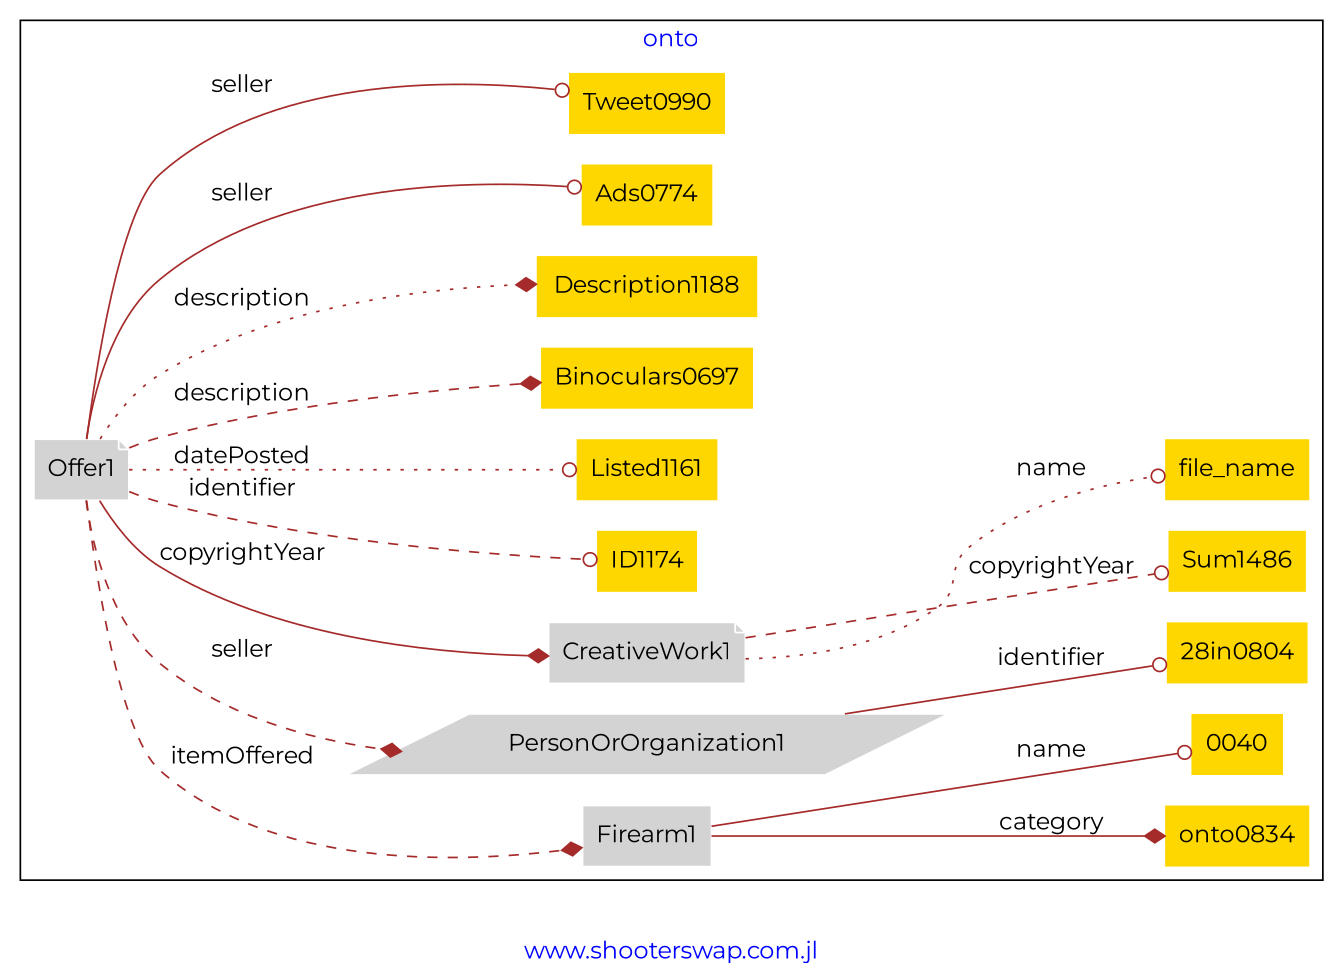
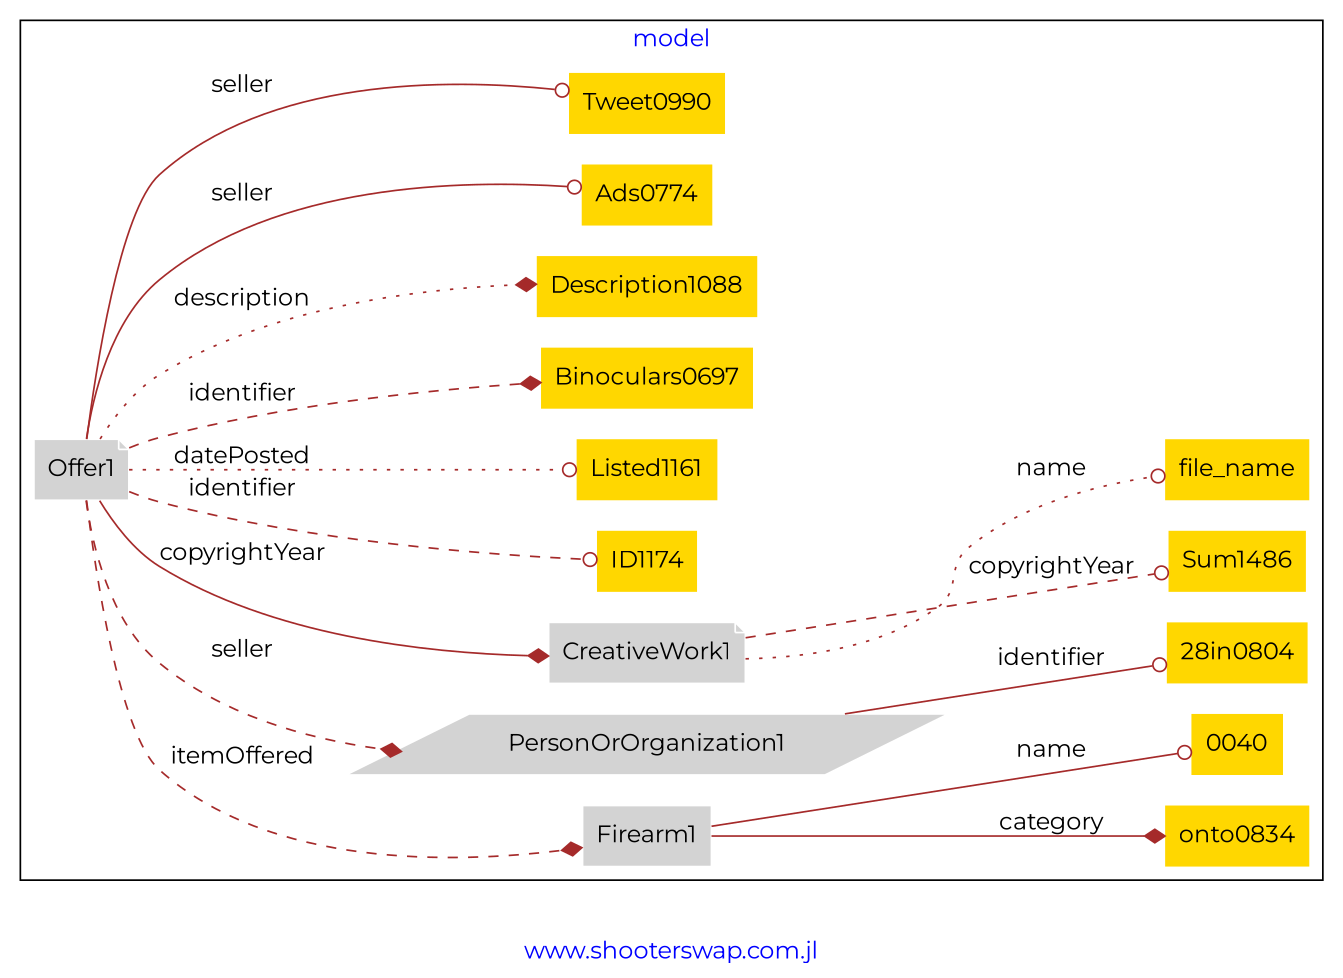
  digraph {
    fontcolor=blue
    fontname=Montserrat
    label="www.shooterswap.com.jl"
    rankdir=LR
    remincross=true
    node [fillcolor=gold fontname=Montserrat shape=plaintext style=filled]
    edge [arrowhead=odot color=brown fontcolor=black fontname=Montserrat style=solid]
    n1 [color=white fillcolor=lightgray label=Firearm1 shape=box]
    n2 [label=onto0834]
    n3 [label=0040]
    n4 [color=white fillcolor=lightgray label=PersonOrOrganization1 shape=parallelogram]
    n5 [label="28in0804"]
    n6 [color=white fillcolor=lightgray label=CreativeWork1 shape=note]
    n7 [label=Sum1486]
    n8 [label=file_name]
    n9 [color=white fillcolor=lightgray label=Offer1 shape=note]
    n10 [label=ID1174]
    n11 [label=Listed1161]
    n12 [label=Binoculars0697]
-   n13 [label=Description1188]
+   n13 [label=Description1088]
    n14 [label=Ads0774]
    n15 [label=Tweet0990]
    subgraph cluster_1 {
-     label=onto
+     label=model
      n1
      n2
      n3
      n4
      n5
      n6
      n7
      n8
      n9
      n10
      n11
      n12
      n13
      n14
      n15
    }
    n1 -> n2 [arrowhead=diamond label=category]
    n1 -> n3 [label=name]
    n4 -> n5 [label=identifier]
    n6 -> n7 [label=copyrightYear style=dashed]
    n6 -> n8 [label=name style=dotted]
    n9 -> n1 [arrowhead=diamond label=itemOffered style=dashed]
    n9 -> n4 [arrowhead=diamond label=seller style=dashed]
    n9 -> n6 [arrowhead=diamond label=copyrightYear]
    n9 -> n10 [label=identifier style=dashed]
    n9 -> n11 [label=datePosted style=dotted]
-   n9 -> n12 [arrowhead=diamond label=description style=dashed]
+   n9 -> n12 [arrowhead=diamond label=identifier style=dashed]
    n9 -> n13 [arrowhead=diamond label=description style=dotted]
    n9 -> n14 [label=seller]
    n9 -> n15 [label=seller]
  }
